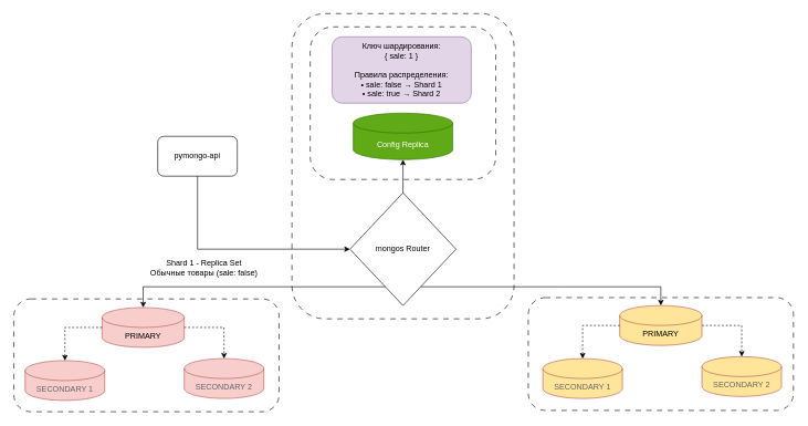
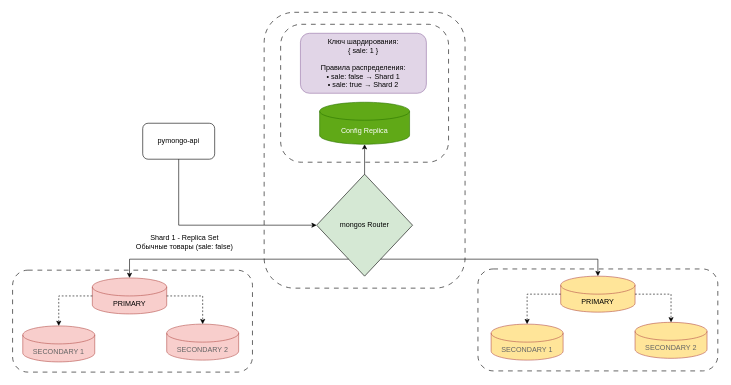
  <mxCell id="0" />
  <mxCell id="1" parent="0" />
  <mxCell id="2" value="" style="rounded=1;whiteSpace=wrap;html=1;dashed=1;dashPattern=8 8;fillColor=none;" parent="1" vertex="1"><mxGeometry x="467" y="40" width="280" height="230" as="geometry" /></mxCell>
  <mxCell id="3" value="" style="rounded=1;whiteSpace=wrap;html=1;dashed=1;dashPattern=8 8;fillColor=none;" parent="1" vertex="1"><mxGeometry x="439.5" y="20" width="335" height="460" as="geometry" /></mxCell>
  <mxCell id="4" value="pymongo-api" style="rounded=1;whiteSpace=wrap;html=1;" parent="1" vertex="1"><mxGeometry x="237" y="205" width="120" height="60" as="geometry" /></mxCell>
- <mxCell id="5" value="mongos Router" style="rhombus;whiteSpace=wrap;html=1;" parent="1" vertex="1"><mxGeometry x="527" y="290" width="160" height="170" as="geometry" /></mxCell>
+ <mxCell id="5" value="mongos Router" style="rhombus;whiteSpace=wrap;html=1;fillColor=#d5e8d4;" parent="1" vertex="1"><mxGeometry x="527" y="290" width="160" height="170" as="geometry" /></mxCell>
  <mxCell id="6" value="Config Replica" style="shape=cylinder3;whiteSpace=wrap;html=1;boundedLbl=1;backgroundOutline=1;size=15;fillColor=#60a917;strokeColor=#2D7600;fontColor=#ffffff;" parent="1" vertex="1"><mxGeometry x="532" y="170" width="150" height="70" as="geometry" /></mxCell>
  <mxCell id="7" value="Ключ шардирования:&lt;br&gt;{ sale: 1 }&lt;br&gt;&lt;br&gt;Правила распределения:&lt;br&gt;• sale: false → Shard 1&lt;br&gt;• sale: true → Shard 2" style="rounded=1;whiteSpace=wrap;html=1;fillColor=#e1d5e7;strokeColor=#9673a6;fontColor=#000000;" parent="1" vertex="1"><mxGeometry x="500" y="55" width="210" height="100" as="geometry" /></mxCell>
  <mxCell id="8" value="Shard 1 - Replica Set&lt;br&gt;Обычные товары (sale: false)" style="text;html=1;strokeColor=none;fillColor=none;align=center;verticalAlign=middle;whiteSpace=wrap;rounded=0;" parent="1" vertex="1"><mxGeometry x="187" y="389" width="240" height="30" as="geometry" /></mxCell>
  <mxCell id="9" value="PRIMARY" style="shape=cylinder3;whiteSpace=wrap;html=1;boundedLbl=1;backgroundOutline=1;size=15;fillColor=#f8cecc;strokeColor=#b85450;fontColor=#000000;" parent="1" vertex="1"><mxGeometry x="153" y="463" width="124" height="60" as="geometry" /></mxCell>
  <mxCell id="10" value="SECONDARY 1" style="shape=cylinder3;whiteSpace=wrap;html=1;boundedLbl=1;backgroundOutline=1;size=15;fillColor=#f8cecc;strokeColor=#b85450;fontColor=#666666;" parent="1" vertex="1"><mxGeometry x="37" y="543" width="120" height="60" as="geometry" /></mxCell>
  <mxCell id="11" value="SECONDARY 2" style="shape=cylinder3;whiteSpace=wrap;html=1;boundedLbl=1;backgroundOutline=1;size=15;fillColor=#f8cecc;strokeColor=#b85450;fontColor=#666666;" parent="1" vertex="1"><mxGeometry x="277" y="540" width="120" height="60" as="geometry" /></mxCell>
  <mxCell id="12" style="edgeStyle=orthogonalEdgeStyle;rounded=0;orthogonalLoop=1;jettySize=auto;html=1;exitX=0;exitY=0.5;exitDx=0;exitDy=0;dashed=1;exitPerimeter=0;entryX=0.5;entryY=0;entryDx=0;entryDy=0;entryPerimeter=0;" parent="1" source="9" target="10" edge="1"><mxGeometry relative="1" as="geometry"><mxPoint x="82" y="533" as="targetPoint" /></mxGeometry></mxCell>
  <mxCell id="13" style="edgeStyle=orthogonalEdgeStyle;rounded=0;orthogonalLoop=1;jettySize=auto;html=1;exitX=1;exitY=0.5;exitDx=0;exitDy=0;entryX=0.5;entryY=0;entryDx=0;entryDy=0;dashed=1;entryPerimeter=0;" parent="1" source="9" target="11" edge="1"><mxGeometry relative="1" as="geometry" /></mxCell>
  <mxCell id="14" style="edgeStyle=orthogonalEdgeStyle;rounded=0;orthogonalLoop=1;jettySize=auto;html=1;exitX=0.5;exitY=1;exitDx=0;exitDy=0;entryX=0;entryY=0.5;entryDx=0;entryDy=0;" parent="1" source="4" target="5" edge="1"><mxGeometry relative="1" as="geometry"><Array as="points"><mxPoint x="297" y="265" /><mxPoint x="297" y="360" /></Array></mxGeometry></mxCell>
  <mxCell id="15" style="edgeStyle=orthogonalEdgeStyle;rounded=0;orthogonalLoop=1;jettySize=auto;html=1;exitX=0.5;exitY=0;exitDx=0;exitDy=0;entryX=0.5;entryY=1;entryDx=0;entryDy=0;" parent="1" source="5" target="6" edge="1"><mxGeometry relative="1" as="geometry" /></mxCell>
  <mxCell id="16" style="edgeStyle=orthogonalEdgeStyle;rounded=0;orthogonalLoop=1;jettySize=auto;html=1;exitX=0.25;exitY=1;exitDx=0;exitDy=0;entryX=0.5;entryY=0;entryDx=0;entryDy=0;" parent="1" source="5" target="9" edge="1"><mxGeometry relative="1" as="geometry" /></mxCell>
  <mxCell id="17" style="edgeStyle=orthogonalEdgeStyle;rounded=0;orthogonalLoop=1;jettySize=auto;html=1;exitX=0.75;exitY=1;exitDx=0;exitDy=0;entryX=0.5;entryY=0;entryDx=0;entryDy=0;entryPerimeter=0;" parent="1" source="5" target="18" edge="1"><mxGeometry relative="1" as="geometry"><mxPoint x="832" y="420" as="targetPoint" /></mxGeometry></mxCell>
  <mxCell id="18" value="PRIMARY" style="shape=cylinder3;whiteSpace=wrap;html=1;boundedLbl=1;backgroundOutline=1;size=15;fillColor=#FFE599;strokeColor=#b85450;fontColor=#000000;" vertex="1" parent="1"><mxGeometry x="934" y="460" width="124" height="60" as="geometry" /></mxCell>
  <mxCell id="19" value="SECONDARY 1" style="shape=cylinder3;whiteSpace=wrap;html=1;boundedLbl=1;backgroundOutline=1;size=15;fillColor=#FFE599;strokeColor=#b85450;fontColor=#666666;" vertex="1" parent="1"><mxGeometry x="818" y="540" width="120" height="60" as="geometry" /></mxCell>
  <mxCell id="20" value="SECONDARY 2" style="shape=cylinder3;whiteSpace=wrap;html=1;boundedLbl=1;backgroundOutline=1;size=15;fillColor=#FFE599;strokeColor=#b85450;fontColor=#666666;" vertex="1" parent="1"><mxGeometry x="1058" y="537" width="120" height="60" as="geometry" /></mxCell>
  <mxCell id="21" style="edgeStyle=orthogonalEdgeStyle;rounded=0;orthogonalLoop=1;jettySize=auto;html=1;exitX=0;exitY=0.5;exitDx=0;exitDy=0;dashed=1;exitPerimeter=0;entryX=0.5;entryY=0;entryDx=0;entryDy=0;entryPerimeter=0;" edge="1" parent="1" source="18" target="19"><mxGeometry relative="1" as="geometry"><mxPoint x="863" y="530" as="targetPoint" /></mxGeometry></mxCell>
  <mxCell id="22" style="edgeStyle=orthogonalEdgeStyle;rounded=0;orthogonalLoop=1;jettySize=auto;html=1;exitX=1;exitY=0.5;exitDx=0;exitDy=0;entryX=0.5;entryY=0;entryDx=0;entryDy=0;dashed=1;entryPerimeter=0;" edge="1" parent="1" source="18" target="20"><mxGeometry relative="1" as="geometry" /></mxCell>
  <mxCell id="23" value="" style="rounded=1;whiteSpace=wrap;html=1;dashed=1;dashPattern=8 8;fillColor=none;" vertex="1" parent="1"><mxGeometry x="20" y="450" width="400" height="170" as="geometry" /></mxCell>
  <mxCell id="24" value="" style="rounded=1;whiteSpace=wrap;html=1;dashed=1;dashPattern=8 8;fillColor=none;" vertex="1" parent="1"><mxGeometry x="796" y="448" width="400" height="170" as="geometry" /></mxCell>
